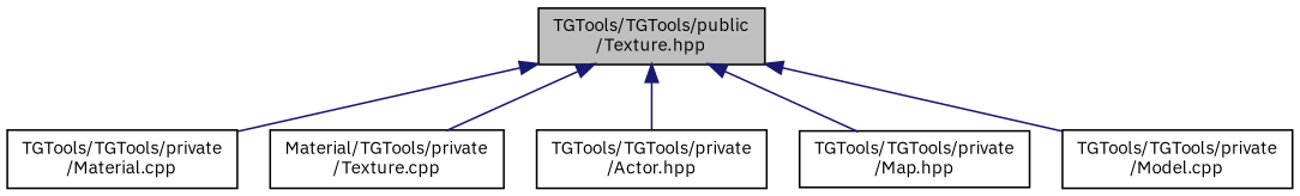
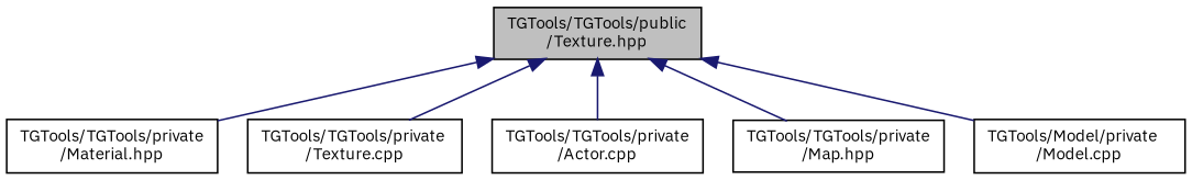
  digraph {
    fontname="IBM Plex Sans"
    node [color=black fillcolor=white fontname="IBM Plex Sans" fontsize=10 shape=record style=filled]
    edge [color=midnightblue dir=back fontname="IBM Plex Sans" fontsize=10 labelfontname=Helvetica labelfontsize=10 style=solid]
    n1 [fillcolor=grey75 fontcolor=black height=0.2 label="TGTools/TGTools/public\l/Texture.hpp" width=0.4]
-   n2 [height=0.2 label="TGTools/TGTools/private\l/Material.cpp" width=0.4]
-   n3 [height=0.2 label="Material/TGTools/private\l/Texture.cpp" width=0.4]
-   n4 [height=0.2 label="TGTools/TGTools/private\l/Actor.hpp" width=0.4]
+   n2 [height=0.2 label="TGTools/TGTools/private\l/Material.hpp" width=0.4]
+   n3 [height=0.2 label="TGTools/TGTools/private\l/Texture.cpp" width=0.4]
+   n4 [height=0.2 label="TGTools/TGTools/private\l/Actor.cpp" width=0.4]
    n5 [height=0.2 label="TGTools/TGTools/private\l/Map.hpp" width=0.4]
-   n6 [height=0.2 label="TGTools/TGTools/private\l/Model.cpp" width=0.4]
+   n6 [height=0.2 label="TGTools/Model/private\l/Model.cpp" width=0.4]
    n1 -> n2
    n1 -> n3
    n1 -> n4
    n1 -> n5
    n1 -> n6
  }
